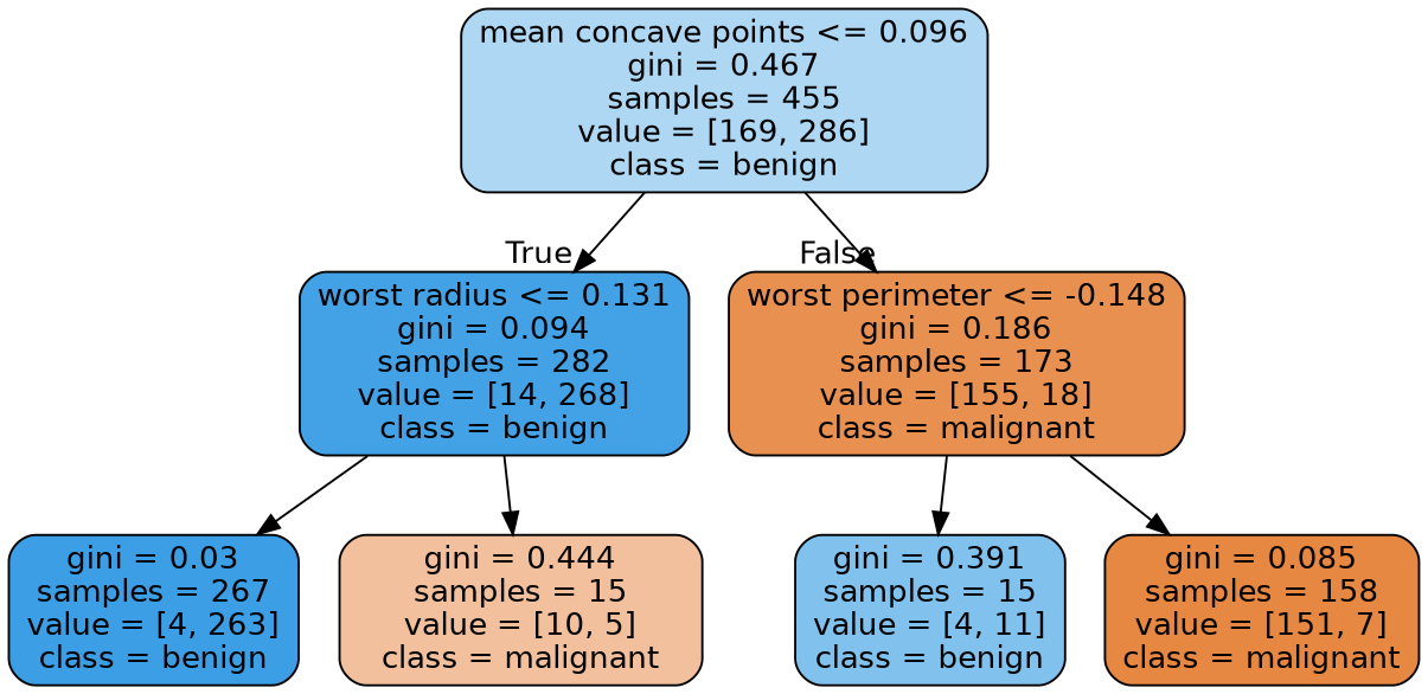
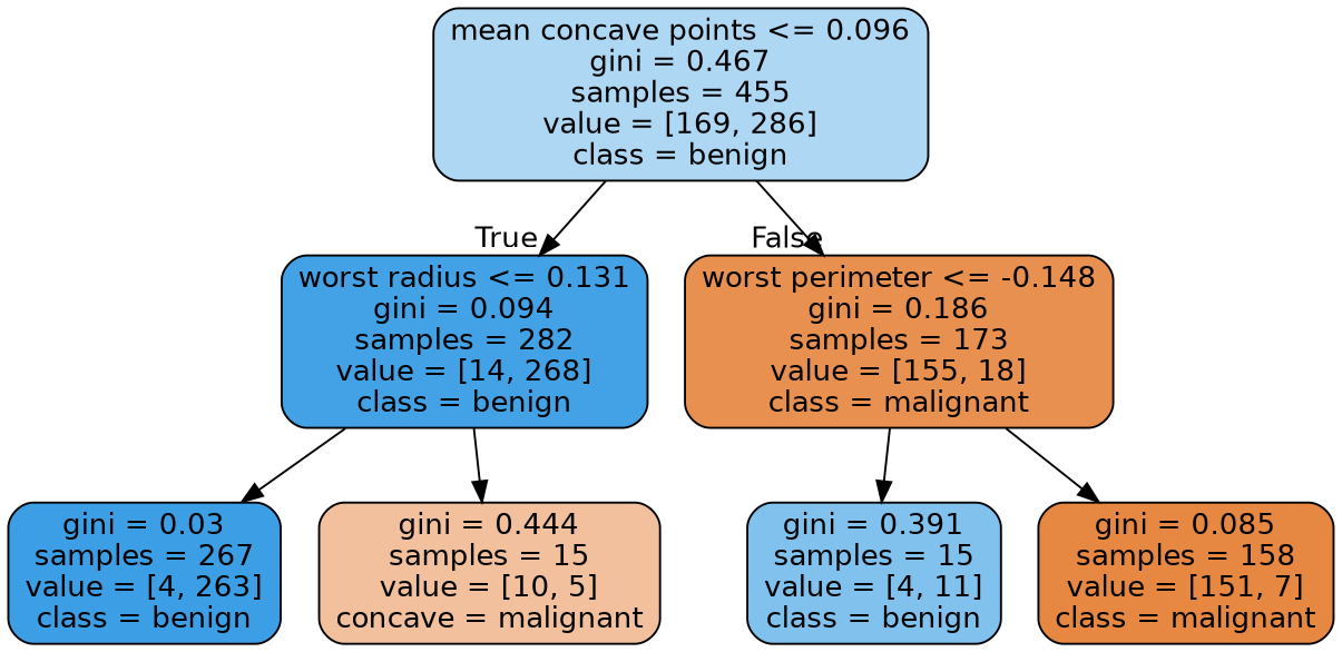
  digraph {
    node [color=black fontname=helvetica shape=box style="filled, rounded"]
    edge [fontname=helvetica]
    n1 [fillcolor="#aed7f4" label="mean concave points <= 0.096\ngini = 0.467\nsamples = 455\nvalue = [169, 286]\nclass = benign"]
    n2 [fillcolor="#43a2e6" label="worst radius <= 0.131\ngini = 0.094\nsamples = 282\nvalue = [14, 268]\nclass = benign"]
    n3 [fillcolor="#e89050" label="worst perimeter <= -0.148\ngini = 0.186\nsamples = 173\nvalue = [155, 18]\nclass = malignant"]
    n4 [fillcolor="#3c9ee5" label="gini = 0.03\nsamples = 267\nvalue = [4, 263]\nclass = benign"]
-   n5 [fillcolor="#f2c09c" label="gini = 0.444\nsamples = 15\nvalue = [10, 5]\nclass = malignant"]
+   n5 [fillcolor="#f2c09c" label="gini = 0.444\nsamples = 15\nvalue = [10, 5]\nconcave = malignant"]
    n6 [fillcolor="#81c1ee" label="gini = 0.391\nsamples = 15\nvalue = [4, 11]\nclass = benign"]
    n7 [fillcolor="#e68742" label="gini = 0.085\nsamples = 158\nvalue = [151, 7]\nclass = malignant"]
    n1 -> n2 [headlabel=True labelangle=45 labeldistance=2.5]
    n1 -> n3 [headlabel=False labelangle=-45 labeldistance=2.5]
    n2 -> n4
    n2 -> n5
    n3 -> n6
    n3 -> n7
  }
